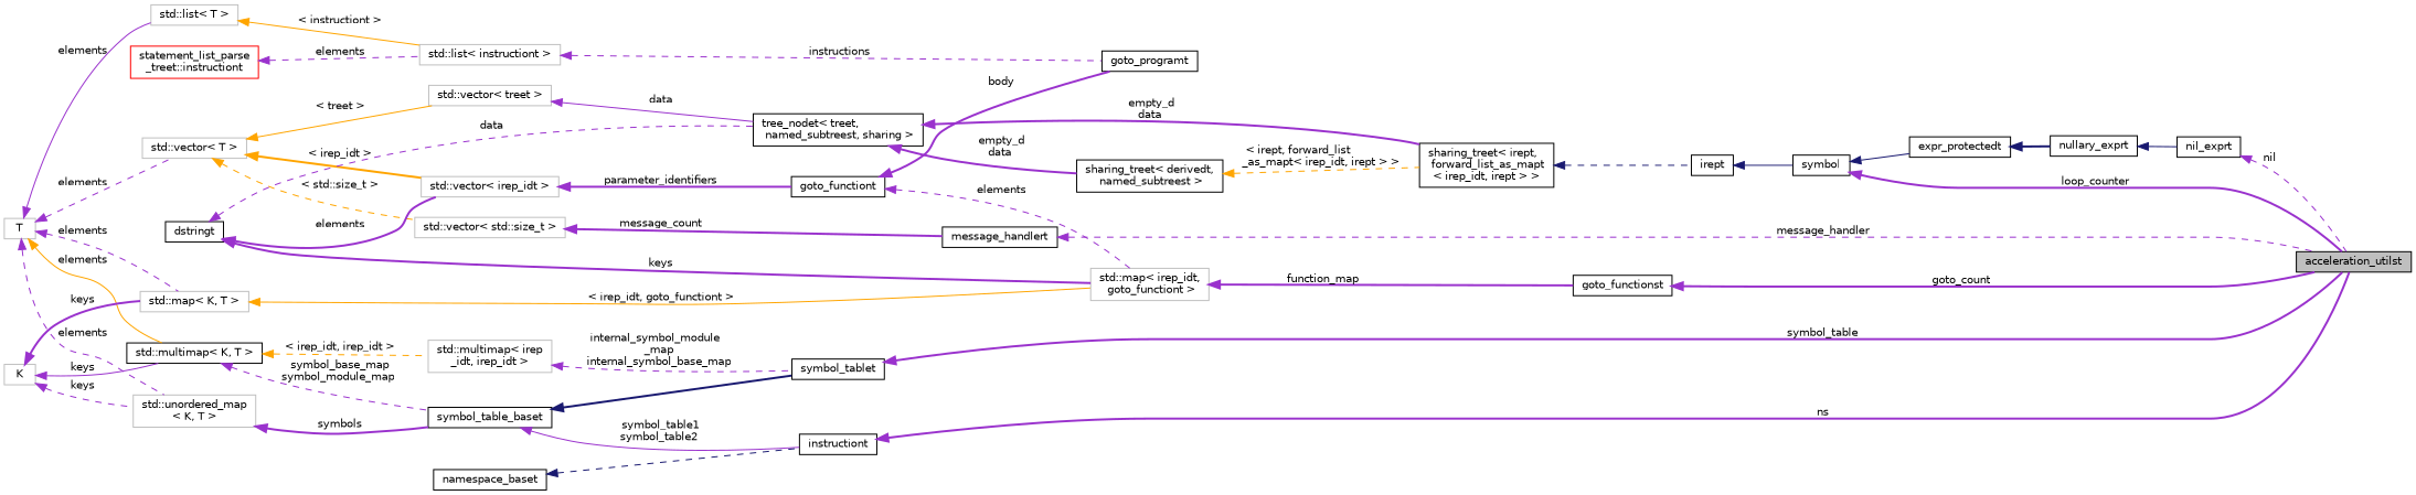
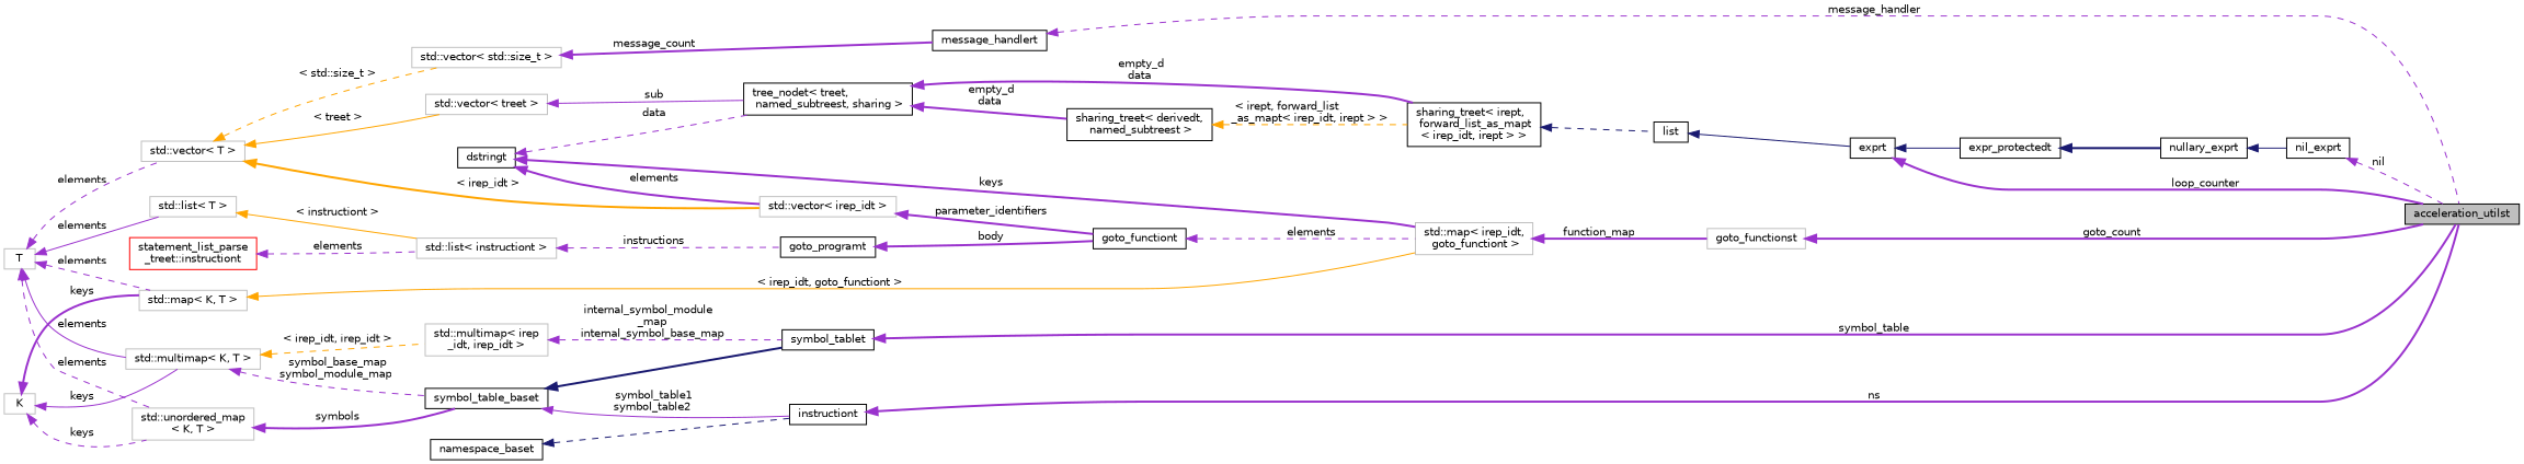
  digraph {
    rankdir=LR
    node [color=black fontname=Helvetica fontsize=10 shape=record]
    edge [color=darkorchid3 dir=back fontname=Helvetica fontsize=10 labelfontname=Helvetica labelfontsize=10 style=dashed]
    n1 [fillcolor=grey75 fontcolor=black height=0.2 label=acceleration_utilst style=filled width=0.4]
    n2 [height=0.2 label=message_handlert width=0.4]
    n3 [color=grey75 height=0.2 label="std::vector\< std::size_t \>" width=0.4]
    n4 [color=grey75 height=0.2 label="std::vector\< T \>" width=0.4]
    n5 [color=grey75 height=0.2 label="std::vector\< treet \>" width=0.4]
    n6 [color=grey75 height=0.2 label="std::vector\< irep_idt \>" width=0.4]
    n7 [height=0.2 label="tree_nodet\< treet,\l named_subtreest, sharing \>" width=0.4]
    n8 [height=0.2 label=goto_functiont width=0.4]
    n9 [color=grey75 height=0.2 label=T width=0.4]
-   n10 [height=0.2 label="std::multimap\< K, T \>" width=0.4]
+   n10 [color=grey75 height=0.2 label="std::multimap\< K, T \>" width=0.4]
    n11 [color=grey75 height=0.2 label="std::unordered_map\l\< K, T \>" width=0.4]
    n12 [color=grey75 height=0.2 label="std::list\< T \>" width=0.4]
    n13 [color=grey75 height=0.2 label="std::map\< K, T \>" width=0.4]
    n14 [height=0.2 label=symbol_table_baset width=0.4]
    n15 [color=grey75 height=0.2 label="std::multimap\< irep\l_idt, irep_idt \>" width=0.4]
    n16 [color=grey75 height=0.2 label="std::list\< instructiont \>" width=0.4]
    n17 [color=grey75 height=0.2 label="std::map\< irep_idt,\l goto_functiont \>" width=0.4]
    n18 [height=0.2 label=symbol_tablet width=0.4]
    n19 [height=0.2 label=instructiont width=0.4]
    n20 [color=grey75 height=0.2 label=K width=0.4]
    n21 [height=0.2 label=dstringt width=0.4]
    n22 [height=0.2 label="sharing_treet\< irept,\l forward_list_as_mapt\l\< irep_idt, irept \> \>" width=0.4]
    n23 [height=0.2 label="sharing_treet\< derivedt,\l named_subtreest \>" width=0.4]
-   n24 [height=0.2 label=goto_functionst width=0.4]
+   n24 [color=grey75 height=0.2 label=goto_functionst width=0.4]
    n25 [height=0.2 label=namespace_baset width=0.4]
-   n26 [height=0.2 label=symbol width=0.4]
+   n26 [height=0.2 label=exprt width=0.4]
    n27 [height=0.2 label=expr_protectedt width=0.4]
    n28 [height=0.2 label=nullary_exprt width=0.4]
-   n29 [height=0.2 label=irept width=0.4]
+   n29 [height=0.2 label=list width=0.4]
    n30 [height=0.2 label=nil_exprt width=0.4]
    n31 [height=0.2 label=goto_programt width=0.4]
    n32 [color=red height=0.2 label="statement_list_parse\l_treet::instructiont" width=0.4]
    n2 -> n1 [label=" message_handler"]
    n3 -> n2 [label=" message_count" style=bold]
    n4 -> n3 [color=orange label=" \< std::size_t \>"]
    n4 -> n5 [color=orange label=" \< treet \>" style=solid]
    n4 -> n6 [color=orange label=" \< irep_idt \>" style=bold]
-   n5 -> n7 [label=" data" style=solid]
+   n5 -> n7 [label=" sub" style=solid]
    n6 -> n8 [label=" parameter_identifiers" style=bold]
    n7 -> n22 [label=" empty_d\ndata" style=bold]
    n7 -> n23 [label=" empty_d\ndata" style=bold]
    n8 -> n17 [label=" elements"]
    n9 -> n4 [label=" elements"]
-   n9 -> n10 [color=orange label=" elements" style=solid]
+   n9 -> n10 [label=" elements" style=solid]
    n9 -> n11 [label=" elements"]
    n9 -> n12 [label=" elements" style=solid]
    n9 -> n13 [label=" elements"]
    n10 -> n14 [label=" symbol_base_map\nsymbol_module_map"]
    n10 -> n15 [color=orange label=" \< irep_idt, irep_idt \>"]
    n11 -> n14 [label=" symbols" style=bold]
    n12 -> n16 [color=orange label=" \< instructiont \>" style=solid]
    n13 -> n17 [color=orange label=" \< irep_idt, goto_functiont \>" style=solid]
    n14 -> n18 [color=midnightblue style=bold]
    n14 -> n19 [label=" symbol_table1\nsymbol_table2" style=solid]
    n15 -> n18 [label=" internal_symbol_module\l_map\ninternal_symbol_base_map"]
    n16 -> n31 [label=" instructions"]
    n17 -> n24 [label=" function_map" style=bold]
    n18 -> n1 [label=" symbol_table" style=bold]
    n19 -> n1 [label=" ns" style=bold]
    n20 -> n10 [label=" keys" style=solid]
    n20 -> n11 [label=" keys"]
    n20 -> n13 [label=" keys" style=bold]
    n21 -> n6 [label=" elements" style=bold]
    n21 -> n7 [label=" data"]
    n21 -> n17 [label=" keys" style=bold]
    n22 -> n29 [color=midnightblue]
    n23 -> n22 [color=orange label=" \< irept, forward_list\l_as_mapt\< irep_idt, irept \> \>"]
    n24 -> n1 [label=" goto_count" style=bold]
    n25 -> n19 [color=midnightblue]
    n26 -> n1 [label=" loop_counter" style=bold]
    n26 -> n27 [color=midnightblue style=solid]
    n27 -> n28 [color=midnightblue style=bold]
    n28 -> n30 [color=midnightblue style=solid]
    n29 -> n26 [color=midnightblue style=solid]
    n30 -> n1 [label=" nil"]
-   n8 -> n31 [label=" body" style=bold]
+   n31 -> n8 [label=" body" style=bold]
    n32 -> n16 [label=" elements"]
  }
